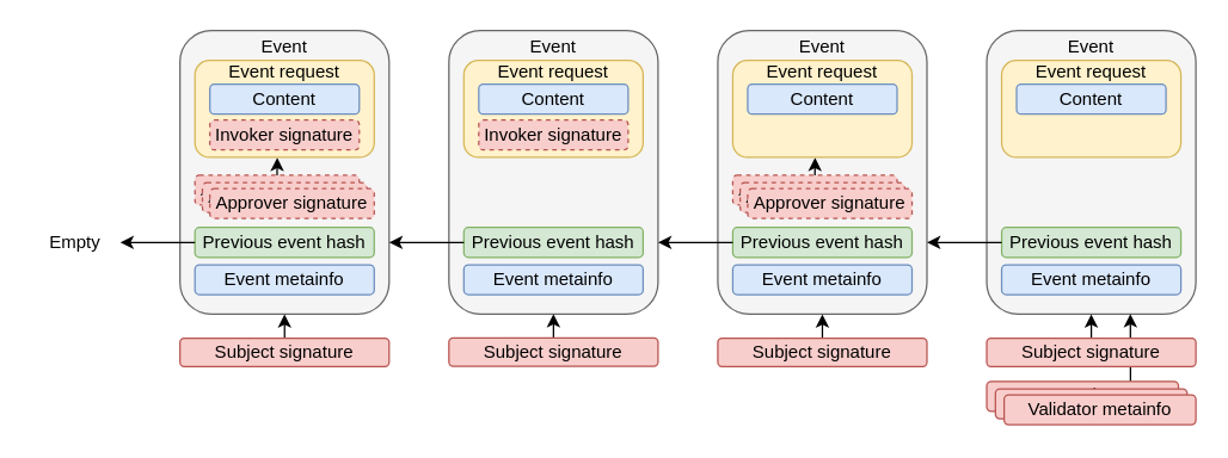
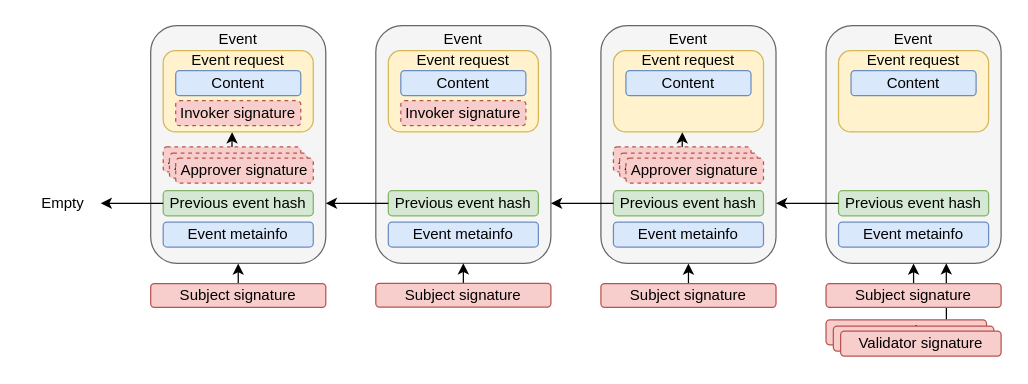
  <mxCell id="0" />
  <mxCell id="1" parent="0" />
  <mxCell id="2" value="Empty" style="text;html=1;strokeColor=none;fillColor=none;align=center;verticalAlign=middle;whiteSpace=wrap;rounded=0;" parent="1" vertex="1"><mxGeometry x="20" y="147" width="60" height="30" as="geometry" /></mxCell>
  <mxCell id="3" value="" style="rounded=1;whiteSpace=wrap;html=1;fillColor=#f5f5f5;fontColor=#333333;strokeColor=#666666;" parent="1" vertex="1"><mxGeometry x="120" y="20" width="140" height="190" as="geometry" /></mxCell>
  <mxCell id="4" value="&lt;div&gt;Previous event hash&lt;br&gt;&lt;/div&gt;" style="rounded=1;whiteSpace=wrap;html=1;fillColor=#d5e8d4;strokeColor=#82b366;" parent="1" vertex="1"><mxGeometry x="130" y="152" width="120" height="20" as="geometry" /></mxCell>
  <mxCell id="5" value="&lt;div&gt;Event metainfo&lt;br&gt;&lt;/div&gt;" style="rounded=1;whiteSpace=wrap;html=1;fillColor=#dae8fc;strokeColor=#6c8ebf;" parent="1" vertex="1"><mxGeometry x="130" y="177" width="120" height="20" as="geometry" /></mxCell>
  <mxCell id="6" value="Event" style="text;html=1;strokeColor=none;fillColor=none;align=center;verticalAlign=middle;whiteSpace=wrap;rounded=0;" parent="1" vertex="1"><mxGeometry x="160" y="26" width="60" height="10" as="geometry" /></mxCell>
  <mxCell id="7" value="" style="group" vertex="1" connectable="0" parent="1"><mxGeometry x="130" y="40" width="120" height="106" as="geometry" /></mxCell>
  <mxCell id="8" value="" style="group" vertex="1" connectable="0" parent="7"><mxGeometry y="77" width="120" height="29" as="geometry" /></mxCell>
  <mxCell id="9" value="&lt;div&gt;Approver signature&lt;br&gt;&lt;/div&gt;" style="rounded=1;whiteSpace=wrap;html=1;fillColor=#f8cecc;strokeColor=#b85450;dashed=1;" vertex="1" parent="8"><mxGeometry width="110" height="20" as="geometry" /></mxCell>
  <mxCell id="10" value="&lt;div&gt;Approver signature&lt;br&gt;&lt;/div&gt;" style="rounded=1;whiteSpace=wrap;html=1;fillColor=#f8cecc;strokeColor=#b85450;dashed=1;" vertex="1" parent="8"><mxGeometry x="5" y="5" width="110" height="20" as="geometry" /></mxCell>
  <mxCell id="11" value="&lt;div&gt;Approver signature&lt;br&gt;&lt;/div&gt;" style="rounded=1;whiteSpace=wrap;html=1;fillColor=#f8cecc;strokeColor=#b85450;dashed=1;" vertex="1" parent="8"><mxGeometry x="10" y="9" width="110" height="20" as="geometry" /></mxCell>
  <mxCell id="12" style="edgeStyle=none;html=1;exitX=0.5;exitY=0;exitDx=0;exitDy=0;entryX=0.459;entryY=1.002;entryDx=0;entryDy=0;entryPerimeter=0;" edge="1" parent="7" source="9" target="14"><mxGeometry relative="1" as="geometry"><mxPoint x="64" y="80" as="sourcePoint" /><mxPoint x="55" y="70" as="targetPoint" /></mxGeometry></mxCell>
  <mxCell id="13" value="" style="group" vertex="1" connectable="0" parent="7"><mxGeometry width="120" height="65" as="geometry" /></mxCell>
  <mxCell id="14" value="&lt;div&gt;&lt;br&gt;&lt;/div&gt;" style="rounded=1;whiteSpace=wrap;html=1;fillColor=#fff2cc;strokeColor=#d6b656;" parent="13" vertex="1"><mxGeometry width="120" height="65" as="geometry" /></mxCell>
  <mxCell id="15" value="Event request" style="text;html=1;strokeColor=none;fillColor=none;align=center;verticalAlign=middle;whiteSpace=wrap;rounded=0;" vertex="1" parent="13"><mxGeometry x="15" y="3" width="90" height="10" as="geometry" /></mxCell>
  <mxCell id="16" value="&lt;div&gt;Invoker signature&lt;br&gt;&lt;/div&gt;" style="rounded=1;whiteSpace=wrap;html=1;fillColor=#f8cecc;strokeColor=#b85450;dashed=1;" parent="13" vertex="1"><mxGeometry x="10" y="40" width="100" height="20" as="geometry" /></mxCell>
  <mxCell id="17" value="&lt;div&gt;Content&lt;br&gt;&lt;/div&gt;" style="rounded=1;whiteSpace=wrap;html=1;fillColor=#dae8fc;strokeColor=#6c8ebf;" vertex="1" parent="13"><mxGeometry x="10" y="16" width="100" height="20" as="geometry" /></mxCell>
  <mxCell id="18" style="edgeStyle=orthogonalEdgeStyle;rounded=0;orthogonalLoop=1;jettySize=auto;html=1;" parent="1" source="4" edge="1"><mxGeometry relative="1" as="geometry"><mxPoint x="80" y="162" as="targetPoint" /></mxGeometry></mxCell>
  <mxCell id="19" value="" style="rounded=1;whiteSpace=wrap;html=1;fillColor=#f5f5f5;fontColor=#333333;strokeColor=#666666;" vertex="1" parent="1"><mxGeometry x="300" y="20" width="140" height="190" as="geometry" /></mxCell>
  <mxCell id="20" value="&lt;div&gt;Previous event hash&lt;br&gt;&lt;/div&gt;" style="rounded=1;whiteSpace=wrap;html=1;fillColor=#d5e8d4;strokeColor=#82b366;" vertex="1" parent="1"><mxGeometry x="310" y="152" width="120" height="20" as="geometry" /></mxCell>
  <mxCell id="21" value="&lt;div&gt;Event metainfo&lt;br&gt;&lt;/div&gt;" style="rounded=1;whiteSpace=wrap;html=1;fillColor=#dae8fc;strokeColor=#6c8ebf;" vertex="1" parent="1"><mxGeometry x="310" y="177" width="120" height="20" as="geometry" /></mxCell>
  <mxCell id="22" value="Event" style="text;html=1;strokeColor=none;fillColor=none;align=center;verticalAlign=middle;whiteSpace=wrap;rounded=0;" vertex="1" parent="1"><mxGeometry x="340" y="26" width="60" height="10" as="geometry" /></mxCell>
  <mxCell id="23" value="" style="group" vertex="1" connectable="0" parent="1"><mxGeometry x="310" y="40" width="120" height="106" as="geometry" /></mxCell>
  <mxCell id="24" value="" style="group" vertex="1" connectable="0" parent="23"><mxGeometry width="120" height="65" as="geometry" /></mxCell>
  <mxCell id="25" value="&lt;div&gt;&lt;br&gt;&lt;/div&gt;" style="rounded=1;whiteSpace=wrap;html=1;fillColor=#fff2cc;strokeColor=#d6b656;" vertex="1" parent="24"><mxGeometry width="120" height="65" as="geometry" /></mxCell>
  <mxCell id="26" value="Event request" style="text;html=1;strokeColor=none;fillColor=none;align=center;verticalAlign=middle;whiteSpace=wrap;rounded=0;" vertex="1" parent="24"><mxGeometry x="15" y="3" width="90" height="10" as="geometry" /></mxCell>
  <mxCell id="27" value="&lt;div&gt;Invoker signature&lt;br&gt;&lt;/div&gt;" style="rounded=1;whiteSpace=wrap;html=1;fillColor=#f8cecc;strokeColor=#b85450;dashed=1;" vertex="1" parent="24"><mxGeometry x="10" y="40" width="100" height="20" as="geometry" /></mxCell>
  <mxCell id="28" value="&lt;div&gt;Content&lt;br&gt;&lt;/div&gt;" style="rounded=1;whiteSpace=wrap;html=1;fillColor=#dae8fc;strokeColor=#6c8ebf;" vertex="1" parent="24"><mxGeometry x="10" y="16" width="100" height="20" as="geometry" /></mxCell>
  <mxCell id="29" style="edgeStyle=orthogonalEdgeStyle;rounded=0;orthogonalLoop=1;jettySize=auto;html=1;" edge="1" parent="1" source="20"><mxGeometry relative="1" as="geometry"><mxPoint x="260" y="162" as="targetPoint" /></mxGeometry></mxCell>
  <mxCell id="30" value="" style="rounded=1;whiteSpace=wrap;html=1;fillColor=#f5f5f5;fontColor=#333333;strokeColor=#666666;" vertex="1" parent="1"><mxGeometry x="480" y="20" width="140" height="190" as="geometry" /></mxCell>
  <mxCell id="31" value="&lt;div&gt;Previous event hash&lt;br&gt;&lt;/div&gt;" style="rounded=1;whiteSpace=wrap;html=1;fillColor=#d5e8d4;strokeColor=#82b366;" vertex="1" parent="1"><mxGeometry x="490" y="152" width="120" height="20" as="geometry" /></mxCell>
  <mxCell id="32" value="&lt;div&gt;Event metainfo&lt;br&gt;&lt;/div&gt;" style="rounded=1;whiteSpace=wrap;html=1;fillColor=#dae8fc;strokeColor=#6c8ebf;" vertex="1" parent="1"><mxGeometry x="490" y="177" width="120" height="20" as="geometry" /></mxCell>
  <mxCell id="33" value="Event" style="text;html=1;strokeColor=none;fillColor=none;align=center;verticalAlign=middle;whiteSpace=wrap;rounded=0;" vertex="1" parent="1"><mxGeometry x="520" y="26" width="60" height="10" as="geometry" /></mxCell>
  <mxCell id="34" value="" style="group" vertex="1" connectable="0" parent="1"><mxGeometry x="490" y="40" width="120" height="106" as="geometry" /></mxCell>
  <mxCell id="35" value="" style="group" vertex="1" connectable="0" parent="34"><mxGeometry y="77" width="120" height="29" as="geometry" /></mxCell>
  <mxCell id="36" value="&lt;div&gt;Approver signature&lt;br&gt;&lt;/div&gt;" style="rounded=1;whiteSpace=wrap;html=1;fillColor=#f8cecc;strokeColor=#b85450;dashed=1;" vertex="1" parent="35"><mxGeometry width="110" height="20" as="geometry" /></mxCell>
  <mxCell id="37" value="&lt;div&gt;Approver signature&lt;br&gt;&lt;/div&gt;" style="rounded=1;whiteSpace=wrap;html=1;fillColor=#f8cecc;strokeColor=#b85450;dashed=1;" vertex="1" parent="35"><mxGeometry x="5" y="5" width="110" height="20" as="geometry" /></mxCell>
  <mxCell id="38" value="&lt;div&gt;Approver signature&lt;br&gt;&lt;/div&gt;" style="rounded=1;whiteSpace=wrap;html=1;fillColor=#f8cecc;strokeColor=#b85450;dashed=1;" vertex="1" parent="35"><mxGeometry x="10" y="9" width="110" height="20" as="geometry" /></mxCell>
  <mxCell id="39" style="edgeStyle=none;html=1;exitX=0.5;exitY=0;exitDx=0;exitDy=0;entryX=0.459;entryY=1.002;entryDx=0;entryDy=0;entryPerimeter=0;" edge="1" parent="34" source="36" target="41"><mxGeometry relative="1" as="geometry"><mxPoint x="64" y="80" as="sourcePoint" /><mxPoint x="55" y="70" as="targetPoint" /></mxGeometry></mxCell>
  <mxCell id="40" value="" style="group" vertex="1" connectable="0" parent="34"><mxGeometry width="120" height="65" as="geometry" /></mxCell>
  <mxCell id="41" value="&lt;div&gt;&lt;br&gt;&lt;/div&gt;" style="rounded=1;whiteSpace=wrap;html=1;fillColor=#fff2cc;strokeColor=#d6b656;" vertex="1" parent="40"><mxGeometry width="120" height="65" as="geometry" /></mxCell>
  <mxCell id="42" value="Event request" style="text;html=1;strokeColor=none;fillColor=none;align=center;verticalAlign=middle;whiteSpace=wrap;rounded=0;" vertex="1" parent="40"><mxGeometry x="15" y="3" width="90" height="10" as="geometry" /></mxCell>
  <mxCell id="43" value="&lt;div&gt;Content&lt;br&gt;&lt;/div&gt;" style="rounded=1;whiteSpace=wrap;html=1;fillColor=#dae8fc;strokeColor=#6c8ebf;" vertex="1" parent="40"><mxGeometry x="10" y="16" width="100" height="20" as="geometry" /></mxCell>
  <mxCell id="44" style="edgeStyle=orthogonalEdgeStyle;rounded=0;orthogonalLoop=1;jettySize=auto;html=1;" edge="1" parent="1" source="31"><mxGeometry relative="1" as="geometry"><mxPoint x="440" y="162" as="targetPoint" /></mxGeometry></mxCell>
  <mxCell id="45" value="" style="rounded=1;whiteSpace=wrap;html=1;fillColor=#f5f5f5;fontColor=#333333;strokeColor=#666666;" vertex="1" parent="1"><mxGeometry x="660" y="20" width="140" height="190" as="geometry" /></mxCell>
  <mxCell id="46" value="&lt;div&gt;Previous event hash&lt;br&gt;&lt;/div&gt;" style="rounded=1;whiteSpace=wrap;html=1;fillColor=#d5e8d4;strokeColor=#82b366;" vertex="1" parent="1"><mxGeometry x="670" y="152" width="120" height="20" as="geometry" /></mxCell>
  <mxCell id="47" value="&lt;div&gt;Event metainfo&lt;br&gt;&lt;/div&gt;" style="rounded=1;whiteSpace=wrap;html=1;fillColor=#dae8fc;strokeColor=#6c8ebf;" vertex="1" parent="1"><mxGeometry x="670" y="177" width="120" height="20" as="geometry" /></mxCell>
  <mxCell id="48" value="Event" style="text;html=1;strokeColor=none;fillColor=none;align=center;verticalAlign=middle;whiteSpace=wrap;rounded=0;" vertex="1" parent="1"><mxGeometry x="700" y="26" width="60" height="10" as="geometry" /></mxCell>
  <mxCell id="49" value="" style="group" vertex="1" connectable="0" parent="1"><mxGeometry x="670" y="40" width="120" height="106" as="geometry" /></mxCell>
  <mxCell id="50" value="" style="group" vertex="1" connectable="0" parent="49"><mxGeometry width="120" height="65" as="geometry" /></mxCell>
  <mxCell id="51" value="&lt;div&gt;&lt;br&gt;&lt;/div&gt;" style="rounded=1;whiteSpace=wrap;html=1;fillColor=#fff2cc;strokeColor=#d6b656;" vertex="1" parent="50"><mxGeometry width="120" height="65" as="geometry" /></mxCell>
  <mxCell id="52" value="Event request" style="text;html=1;strokeColor=none;fillColor=none;align=center;verticalAlign=middle;whiteSpace=wrap;rounded=0;" vertex="1" parent="50"><mxGeometry x="15" y="3" width="90" height="10" as="geometry" /></mxCell>
  <mxCell id="53" value="&lt;div&gt;Content&lt;br&gt;&lt;/div&gt;" style="rounded=1;whiteSpace=wrap;html=1;fillColor=#dae8fc;strokeColor=#6c8ebf;" vertex="1" parent="50"><mxGeometry x="10" y="16" width="100" height="20" as="geometry" /></mxCell>
  <mxCell id="54" style="edgeStyle=orthogonalEdgeStyle;rounded=0;orthogonalLoop=1;jettySize=auto;html=1;" edge="1" parent="1" source="46"><mxGeometry relative="1" as="geometry"><mxPoint x="620" y="162" as="targetPoint" /></mxGeometry></mxCell>
  <mxCell id="55" style="edgeStyle=none;html=1;exitX=0.75;exitY=0;exitDx=0;exitDy=0;entryX=0.687;entryY=0.999;entryDx=0;entryDy=0;entryPerimeter=0;" edge="1" parent="1" source="59"><mxGeometry relative="1" as="geometry"><mxPoint x="756.18" y="210" as="targetPoint" /></mxGeometry></mxCell>
  <mxCell id="56" style="rounded=0;orthogonalLoop=1;jettySize=auto;html=1;exitX=0.5;exitY=0;exitDx=0;exitDy=0;entryX=0.5;entryY=1;entryDx=0;entryDy=0;" edge="1" parent="1" source="57"><mxGeometry relative="1" as="geometry"><mxPoint x="730" y="210.19" as="targetPoint" /></mxGeometry></mxCell>
  <mxCell id="57" value="&lt;div&gt;Subject signature&lt;br&gt;&lt;/div&gt;" style="rounded=1;whiteSpace=wrap;html=1;fillColor=#f8cecc;strokeColor=#b85450;" vertex="1" parent="1"><mxGeometry x="660" y="226.19" width="140" height="19" as="geometry" /></mxCell>
  <mxCell id="58" value="" style="group" vertex="1" connectable="0" parent="1"><mxGeometry x="660" y="255.19" width="140" height="29" as="geometry" /></mxCell>
  <mxCell id="59" value="&lt;div&gt;Approver signature&lt;br&gt;&lt;/div&gt;" style="rounded=1;whiteSpace=wrap;html=1;fillColor=#f8cecc;strokeColor=#b85450;" vertex="1" parent="58"><mxGeometry width="128.333" height="20" as="geometry" /></mxCell>
  <mxCell id="60" value="&lt;div&gt;Approver signature&lt;br&gt;&lt;/div&gt;" style="rounded=1;whiteSpace=wrap;html=1;fillColor=#f8cecc;strokeColor=#b85450;" vertex="1" parent="58"><mxGeometry x="5.833" y="5" width="128.333" height="20" as="geometry" /></mxCell>
- <mxCell id="61" value="&lt;div&gt;Validator metainfo&lt;br&gt;&lt;/div&gt;" style="rounded=1;whiteSpace=wrap;html=1;fillColor=#f8cecc;strokeColor=#b85450;" vertex="1" parent="58"><mxGeometry x="11.667" y="9" width="128.333" height="20" as="geometry" /></mxCell>
+ <mxCell id="61" value="&lt;div&gt;Validator signature&lt;br&gt;&lt;/div&gt;" style="rounded=1;whiteSpace=wrap;html=1;fillColor=#f8cecc;strokeColor=#b85450;" vertex="1" parent="58"><mxGeometry x="11.667" y="9" width="128.333" height="20" as="geometry" /></mxCell>
  <mxCell id="62" style="rounded=0;orthogonalLoop=1;jettySize=auto;html=1;exitX=0.5;exitY=0;exitDx=0;exitDy=0;entryX=0.5;entryY=1;entryDx=0;entryDy=0;" edge="1" parent="1" source="63"><mxGeometry relative="1" as="geometry"><mxPoint x="550" y="210.19" as="targetPoint" /></mxGeometry></mxCell>
  <mxCell id="63" value="&lt;div&gt;Subject signature&lt;br&gt;&lt;/div&gt;" style="rounded=1;whiteSpace=wrap;html=1;fillColor=#f8cecc;strokeColor=#b85450;" vertex="1" parent="1"><mxGeometry x="480" y="226.19" width="140" height="19" as="geometry" /></mxCell>
  <mxCell id="64" style="rounded=0;orthogonalLoop=1;jettySize=auto;html=1;exitX=0.5;exitY=0;exitDx=0;exitDy=0;entryX=0.5;entryY=1;entryDx=0;entryDy=0;" edge="1" parent="1" source="65"><mxGeometry relative="1" as="geometry"><mxPoint x="370" y="210" as="targetPoint" /></mxGeometry></mxCell>
  <mxCell id="65" value="&lt;div&gt;Subject signature&lt;br&gt;&lt;/div&gt;" style="rounded=1;whiteSpace=wrap;html=1;fillColor=#f8cecc;strokeColor=#b85450;" vertex="1" parent="1"><mxGeometry x="300" y="226" width="140" height="19" as="geometry" /></mxCell>
  <mxCell id="66" style="rounded=0;orthogonalLoop=1;jettySize=auto;html=1;exitX=0.5;exitY=0;exitDx=0;exitDy=0;entryX=0.5;entryY=1;entryDx=0;entryDy=0;" edge="1" parent="1" source="67"><mxGeometry relative="1" as="geometry"><mxPoint x="190" y="210.19" as="targetPoint" /></mxGeometry></mxCell>
  <mxCell id="67" value="&lt;div&gt;Subject signature&lt;br&gt;&lt;/div&gt;" style="rounded=1;whiteSpace=wrap;html=1;fillColor=#f8cecc;strokeColor=#b85450;" vertex="1" parent="1"><mxGeometry x="120" y="226.19" width="140" height="19" as="geometry" /></mxCell>
